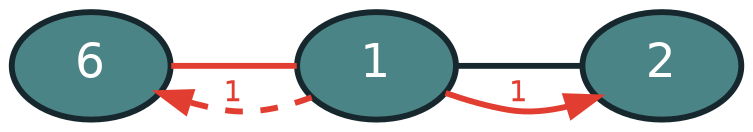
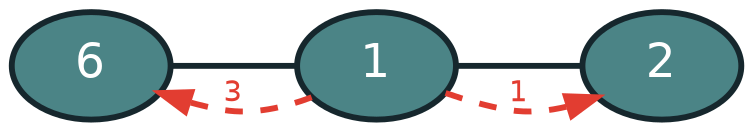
  digraph {
    fontcolor=red
    fontname=helvetica
    fontsize=14
    rankdir=LR
    node [color="#16272D" fillcolor="#4B8486" fontcolor=white fontname=helvetica fontsize=16 penwidth=2 style=filled]
    edge [color="#16272D" fontname=helvetica penwidth=2 weight=1]
    n1 [label=6]
    1
    2
    subgraph sub_1 {
      n1
      1
      2
    }
    subgraph sub_2 {
      n1
      1
      2
    }
-   n1 -> 1 [color="#E23D31" dir=none]
-   1 -> n1 [color="#E23D31" fontcolor="#E23D31" fontsize=10 label=1 style=dashed weight=0]
+   n1 -> 1 [dir=none]
+   1 -> n1 [color="#E23D31" fontcolor="#E23D31" fontsize=10 label=3 style=dashed weight=0]
    1 -> 2 [dir=none]
-   1 -> 2 [color="#E23D31" fontcolor="#E23D31" fontsize=10 label=1 style=solid weight=0]
+   1 -> 2 [color="#E23D31" fontcolor="#E23D31" fontsize=10 label=1 style=dashed weight=0]
  }
